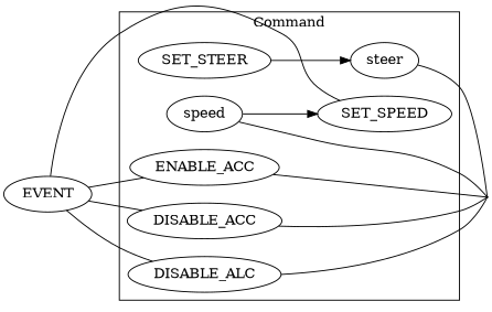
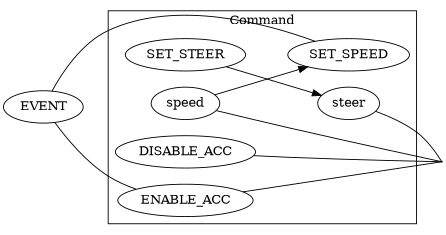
  digraph {
    compound=true
    rankdir=LR
    n1 [label=ENABLE_ACC]
    n2 [label=DISABLE_ACC]
-   n3 [label=DISABLE_ALC]
    n4 [label=SET_SPEED]
    n5 [label=speed]
    n6 [label=SET_STEER]
    n7 [label=steer]
    SEND_C [height=0.01 shape=point width=0.01]
    EVENT
    subgraph cluster_1 {
      label=Command
      n1
      n2
-     n3
      n4
      n5
      n6
      n7
    }
    n1 -> SEND_C [dir=none]
    n2 -> SEND_C [dir=none]
-   n3 -> SEND_C [dir=none]
    n5 -> n4
    n5 -> SEND_C [dir=none]
    n6 -> n7
    n7 -> SEND_C [dir=none]
    EVENT -> n1 [arrowhead=none]
-   EVENT -> n2 [arrowhead=none]
-   EVENT -> n3 [arrowhead=none]
    EVENT -> n4 [arrowhead=none]
  }
